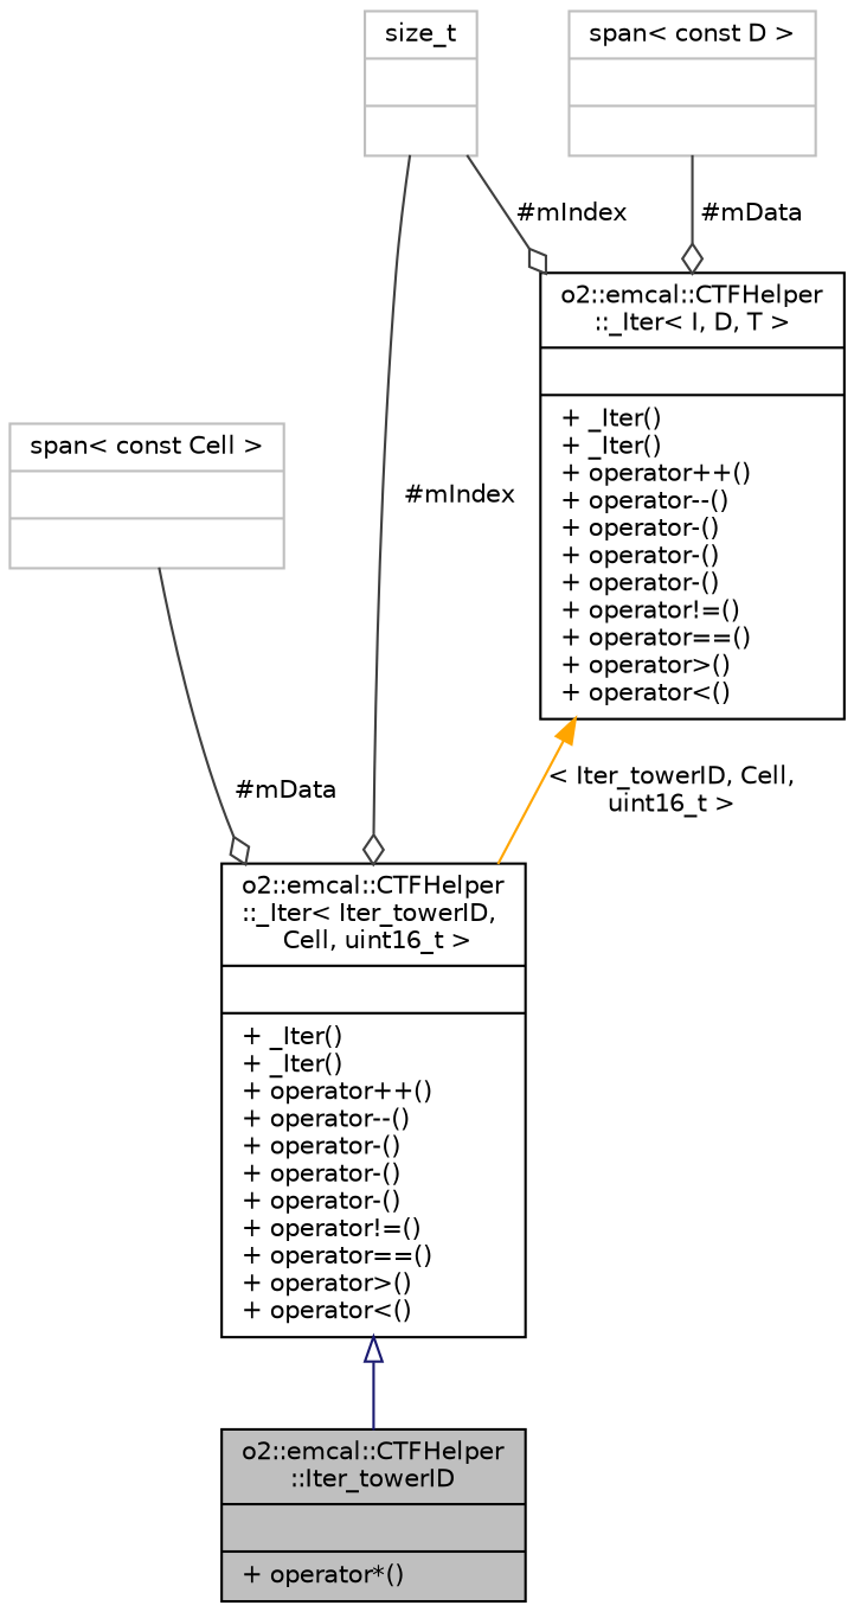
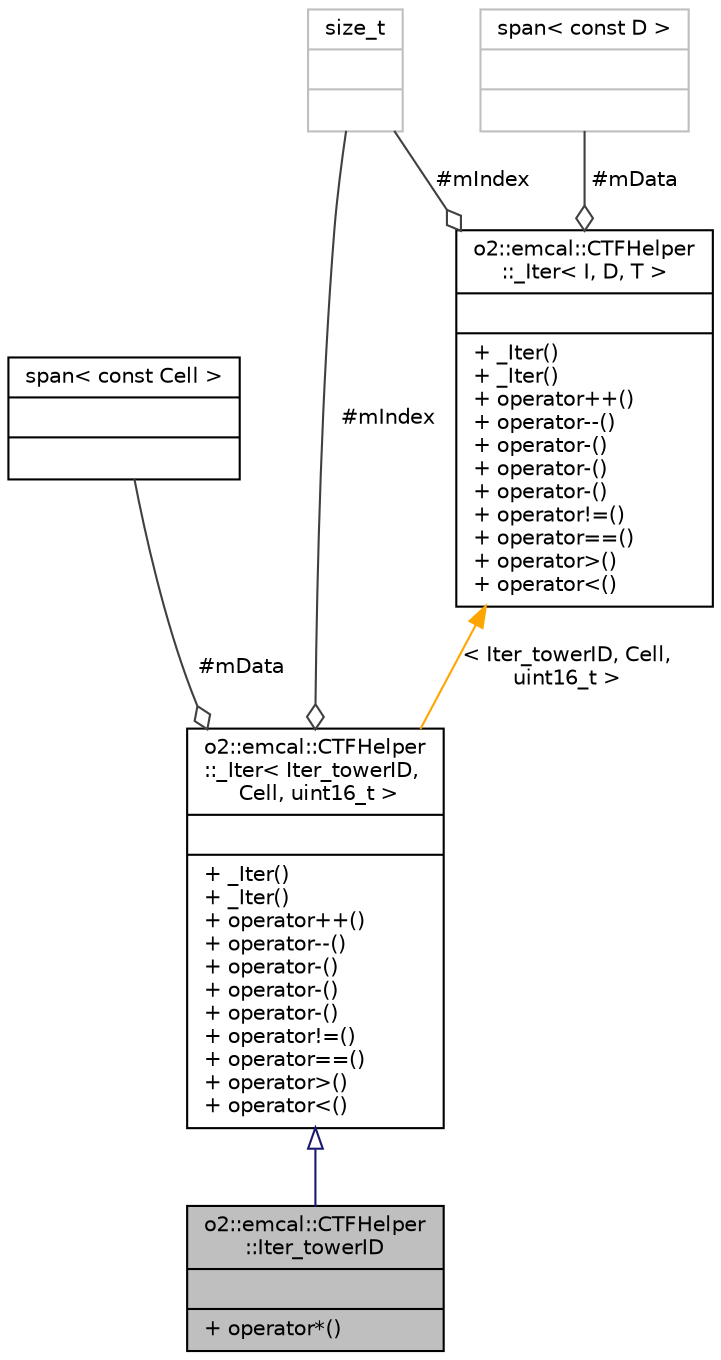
  digraph {
    node [color=black fontname=Helvetica fontsize=10 shape=record]
    edge [color=grey25 fontname=Helvetica fontsize=10 labelfontname=Helvetica labelfontsize=10 style=solid arrowhead=odiamond]
    n1 [fillcolor=grey75 fontcolor=black height=0.2 label="{o2::emcal::CTFHelper\l::Iter_towerID\n||+ operator*()\l}" style=filled width=0.4]
    n2 [height=0.2 label="{o2::emcal::CTFHelper\l::_Iter\< Iter_towerID,\l Cell, uint16_t \>\n||+ _Iter()\l+ _Iter()\l+ operator++()\l+ operator--()\l+ operator-()\l+ operator-()\l+ operator-()\l+ operator!=()\l+ operator==()\l+ operator\>()\l+ operator\<()\l}" width=0.4]
-   n3 [color=grey75 height=0.2 label="{span\< const Cell \>\n||}" width=0.4]
+   n3 [height=0.2 label="{span\< const Cell \>\n||}" width=0.4]
    n4 [color=grey75 height=0.2 label="{size_t\n||}" width=0.4]
    n5 [height=0.2 label="{o2::emcal::CTFHelper\l::_Iter\< I, D, T \>\n||+ _Iter()\l+ _Iter()\l+ operator++()\l+ operator--()\l+ operator-()\l+ operator-()\l+ operator-()\l+ operator!=()\l+ operator==()\l+ operator\>()\l+ operator\<()\l}" width=0.4]
    n6 [color=grey75 height=0.2 label="{span\< const D \>\n||}" width=0.4]
    n2 -> n1 [arrowtail=onormal color=midnightblue dir=back arrowhead=""]
    n3 -> n2 [label=" #mData"]
    n4 -> n2 [label=" #mIndex"]
    n4 -> n5 [label=" #mIndex"]
    n5 -> n2 [color=orange dir=back label=" \< Iter_towerID, Cell,\l uint16_t \>" arrowhead=""]
    n6 -> n5 [label=" #mData"]
  }
